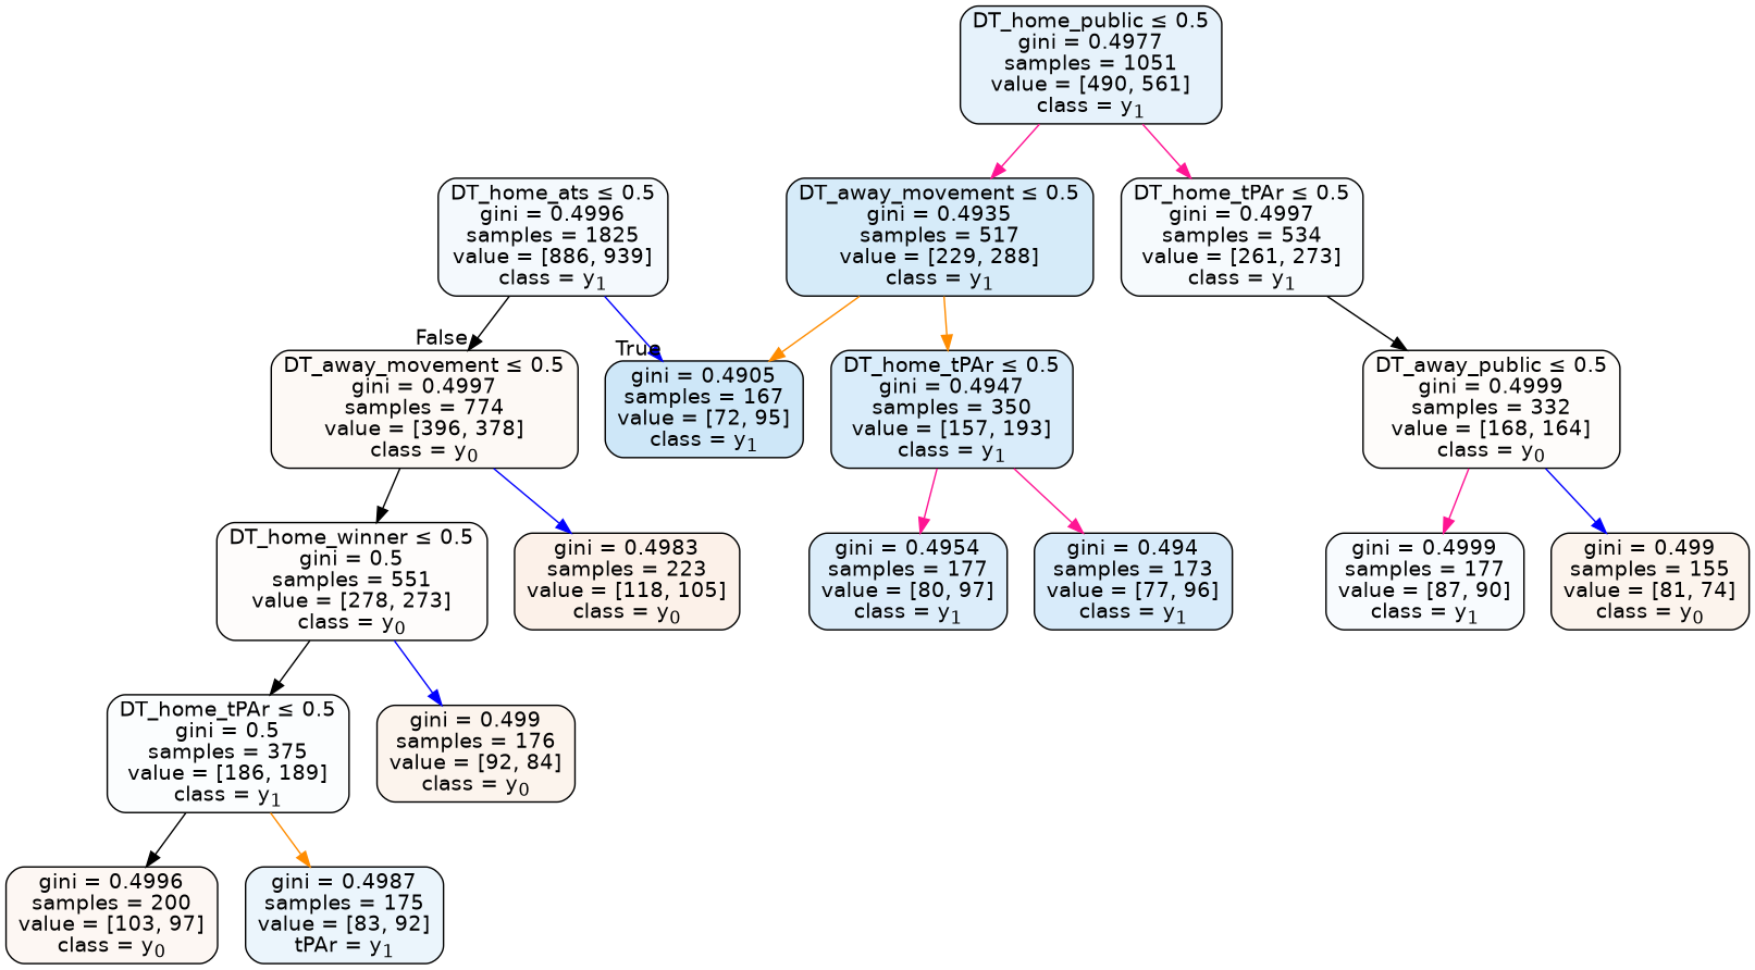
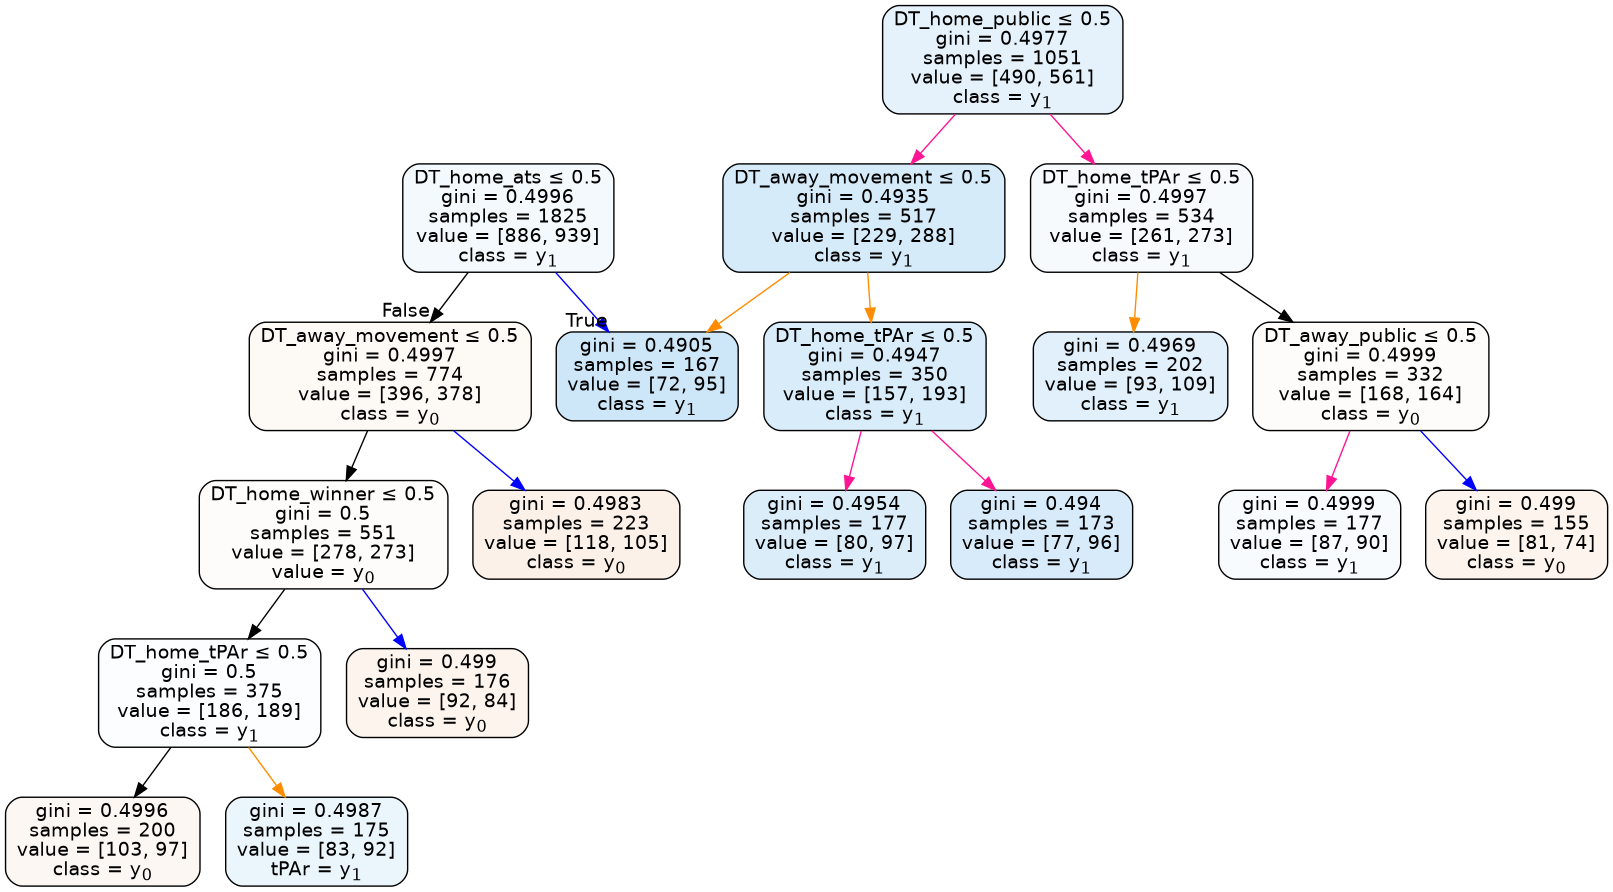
  digraph {
    node [color=black fillcolor="#e5813916" fontname=helvetica shape=box style="filled, rounded"]
    edge [color=black fontname=helvetica]
    n1 [fillcolor="#399de50e" label=<DT_home_ats &le; 0.5<br/>gini = 0.4996<br/>samples = 1825<br/>value = [886, 939]<br/>class = y<SUB>1</SUB>>]
    n2 [fillcolor="#e581390c" label=<DT_away_movement &le; 0.5<br/>gini = 0.4997<br/>samples = 774<br/>value = [396, 378]<br/>class = y<SUB>0</SUB>>]
    n3 [fillcolor="#399de53e" label=<gini = 0.4905<br/>samples = 167<br/>value = [72, 95]<br/>class = y<SUB>1</SUB>>]
    n4 [fillcolor="#399de520" label=<DT_home_public &le; 0.5<br/>gini = 0.4977<br/>samples = 1051<br/>value = [490, 561]<br/>class = y<SUB>1</SUB>>]
    n5 [fillcolor="#399de50b" label=<DT_home_tPAr &le; 0.5<br/>gini = 0.4997<br/>samples = 534<br/>value = [261, 273]<br/>class = y<SUB>1</SUB>>]
    n6 [fillcolor="#399de534" label=<DT_away_movement &le; 0.5<br/>gini = 0.4935<br/>samples = 517<br/>value = [229, 288]<br/>class = y<SUB>1</SUB>>]
-   n7 [fillcolor="#e5813905" label=<DT_home_winner &le; 0.5<br/>gini = 0.5<br/>samples = 551<br/>value = [278, 273]<br/>class = y<SUB>0</SUB>>]
+   n7 [fillcolor="#e5813905" label=<DT_home_winner &le; 0.5<br/>gini = 0.5<br/>samples = 551<br/>value = [278, 273]<br/>value = y<SUB>0</SUB>>]
    n8 [fillcolor="#e581391c" label=<gini = 0.4983<br/>samples = 223<br/>value = [118, 105]<br/>class = y<SUB>0</SUB>>]
    n9 [fillcolor="#e5813906" label=<DT_away_public &le; 0.5<br/>gini = 0.4999<br/>samples = 332<br/>value = [168, 164]<br/>class = y<SUB>0</SUB>>]
+   n10 [fillcolor="#399de525" label=<gini = 0.4969<br/>samples = 202<br/>value = [93, 109]<br/>class = y<SUB>1</SUB>>]
    n11 [fillcolor="#399de530" label=<DT_home_tPAr &le; 0.5<br/>gini = 0.4947<br/>samples = 350<br/>value = [157, 193]<br/>class = y<SUB>1</SUB>>]
    n12 [fillcolor="#399de508" label=<gini = 0.4999<br/>samples = 177<br/>value = [87, 90]<br/>class = y<SUB>1</SUB>>]
    n13 [label=<gini = 0.499<br/>samples = 155<br/>value = [81, 74]<br/>class = y<SUB>0</SUB>>]
    n14 [fillcolor="#399de52d" label=<gini = 0.4954<br/>samples = 177<br/>value = [80, 97]<br/>class = y<SUB>1</SUB>>]
    n15 [fillcolor="#399de532" label=<gini = 0.494<br/>samples = 173<br/>value = [77, 96]<br/>class = y<SUB>1</SUB>>]
    n16 [fillcolor="#399de504" label=<DT_home_tPAr &le; 0.5<br/>gini = 0.5<br/>samples = 375<br/>value = [186, 189]<br/>class = y<SUB>1</SUB>>]
    n17 [label=<gini = 0.499<br/>samples = 176<br/>value = [92, 84]<br/>class = y<SUB>0</SUB>>]
    n18 [fillcolor="#e581390f" label=<gini = 0.4996<br/>samples = 200<br/>value = [103, 97]<br/>class = y<SUB>0</SUB>>]
    n19 [fillcolor="#399de519" label=<gini = 0.4987<br/>samples = 175<br/>value = [83, 92]<br/>tPAr = y<SUB>1</SUB>>]
    n1 -> n2 [headlabel=False labelangle=-45 labeldistance=2.5]
    n1 -> n3 [color=blue headlabel=True labelangle=45 labeldistance=2.5]
    n2 -> n7
    n2 -> n8 [color=blue]
    n4 -> n5 [color=deeppink]
    n4 -> n6 [color=deeppink]
    n5 -> n9
+   n5 -> n10 [color=darkorange]
    n6 -> n3 [color=darkorange]
    n6 -> n11 [color=darkorange]
    n7 -> n16
    n7 -> n17 [color=blue]
    n9 -> n12 [color=deeppink]
    n9 -> n13 [color=blue]
    n11 -> n14 [color=deeppink]
    n11 -> n15 [color=deeppink]
    n16 -> n18
    n16 -> n19 [color=darkorange]
  }
